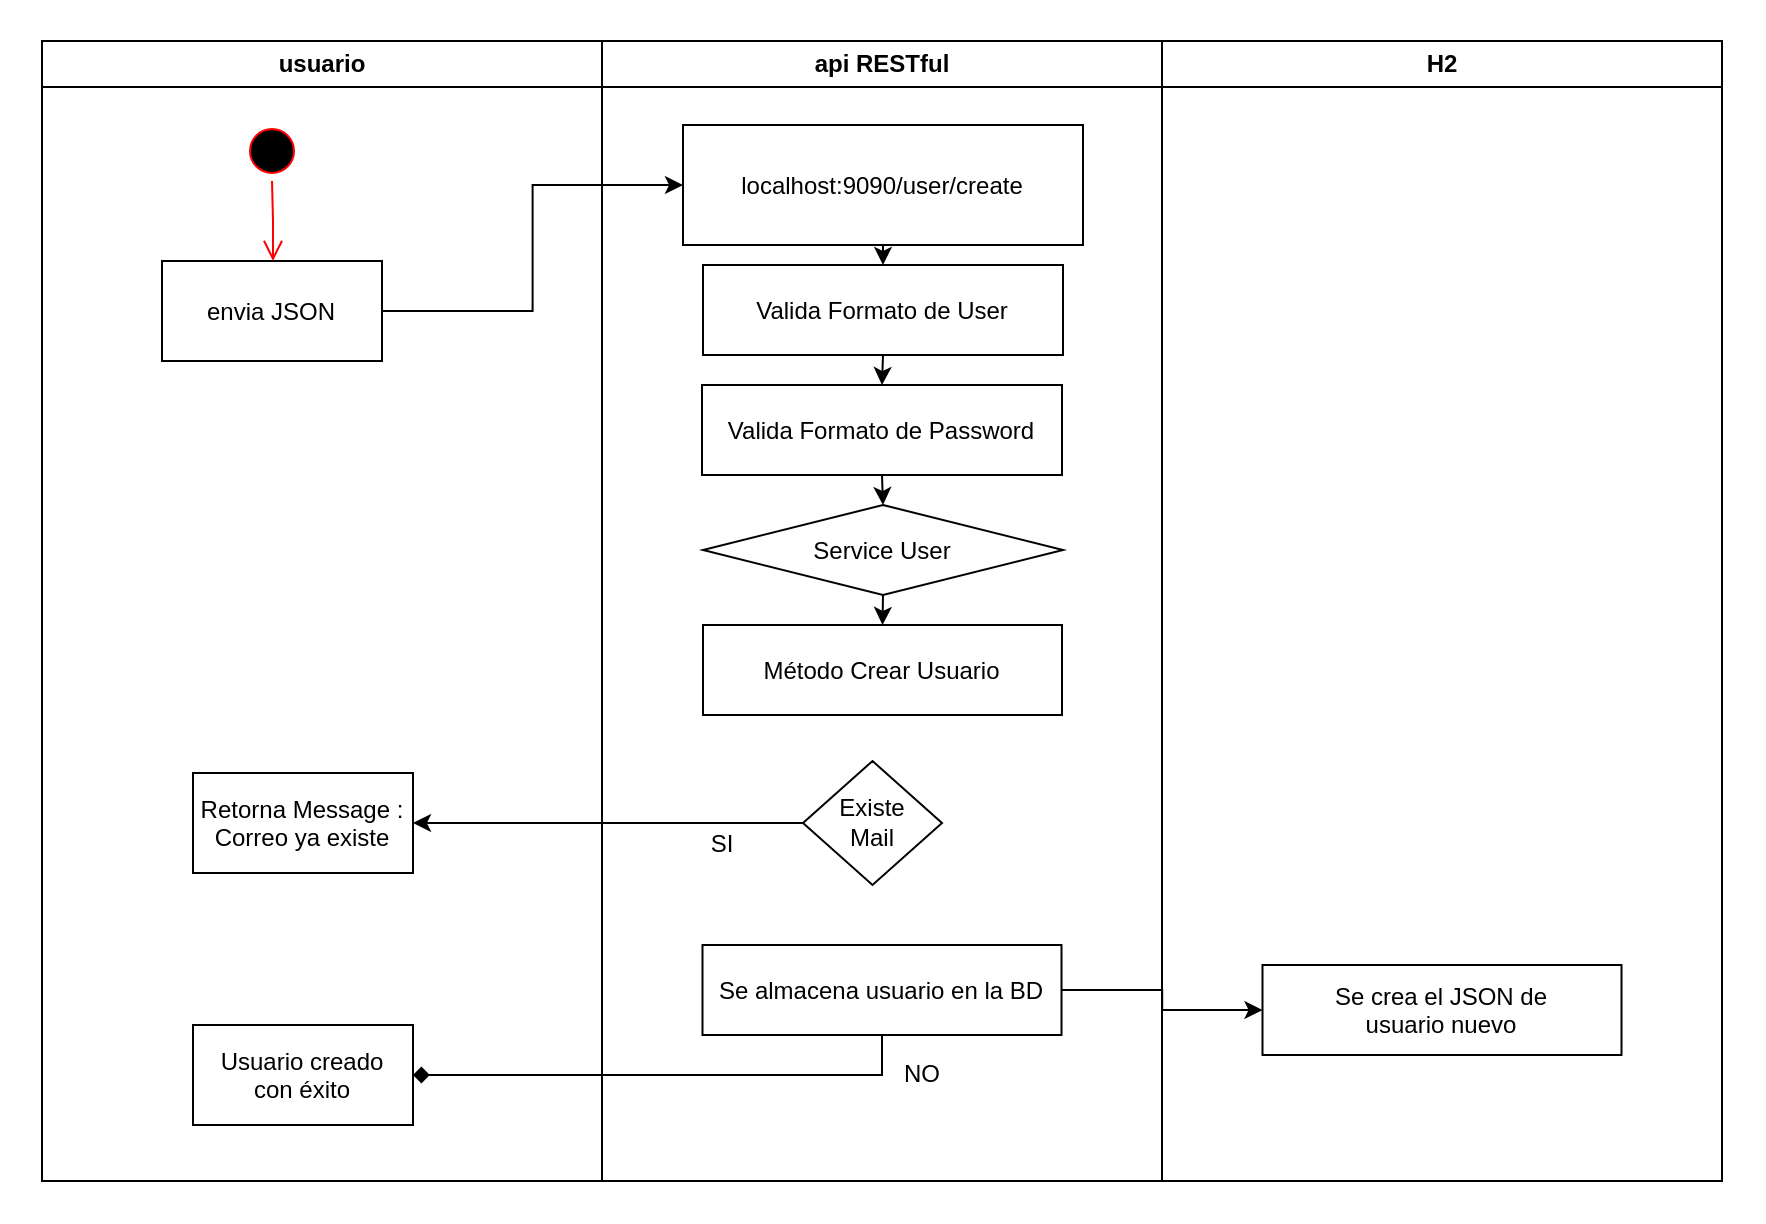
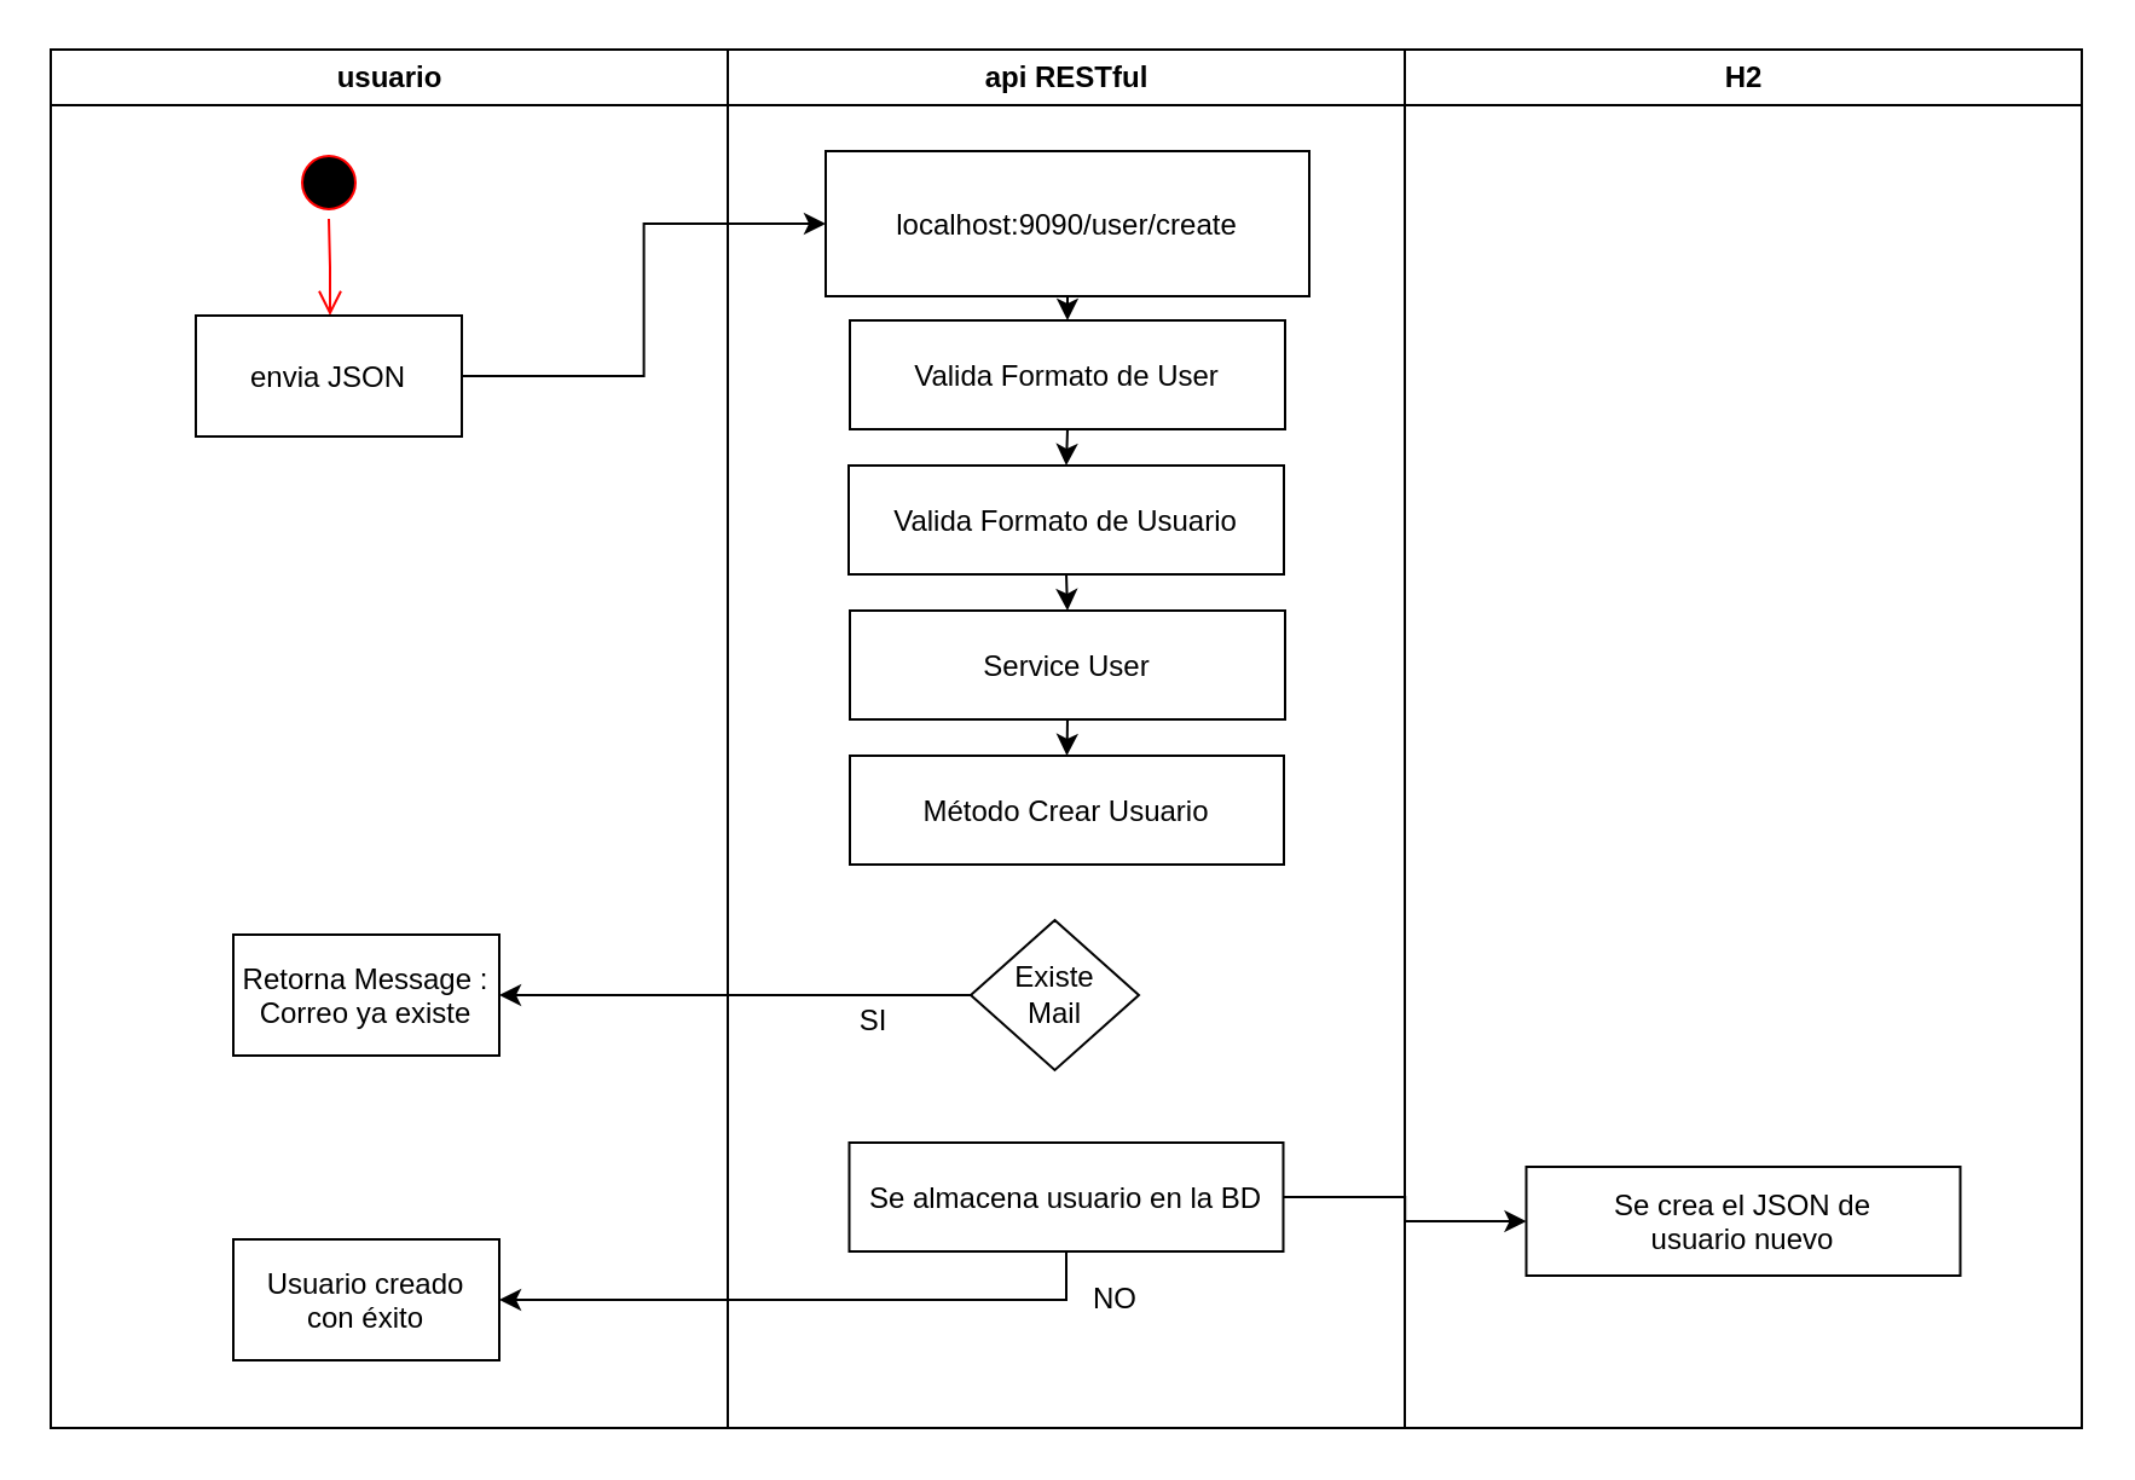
  <mxCell id="0" />
  <mxCell id="1" parent="0" />
  <mxCell id="2" value="usuario" style="swimlane;whiteSpace=wrap" parent="1" vertex="1"><mxGeometry x="20.5" y="20" width="280" height="570" as="geometry" /></mxCell>
  <mxCell id="3" value="" style="ellipse;shape=startState;fillColor=#000000;strokeColor=#ff0000;" parent="2" vertex="1"><mxGeometry x="100" y="40" width="30" height="30" as="geometry" /></mxCell>
  <mxCell id="4" value="" style="edgeStyle=elbowEdgeStyle;elbow=horizontal;verticalAlign=bottom;endArrow=open;endSize=8;strokeColor=#FF0000;endFill=1;rounded=0" parent="2" source="3" target="5" edge="1"><mxGeometry x="100" y="40" as="geometry"><mxPoint x="115" y="110" as="targetPoint" /></mxGeometry></mxCell>
  <mxCell id="5" value="envia JSON" style="" parent="2" vertex="1"><mxGeometry x="60" y="110" width="110" height="50" as="geometry" /></mxCell>
  <mxCell id="6" value="Retorna Message :&#10;Correo ya existe" style="" parent="2" vertex="1"><mxGeometry x="75.5" y="366" width="110" height="50" as="geometry" /></mxCell>
  <mxCell id="7" value="Usuario creado &#10;con éxito" style="" parent="2" vertex="1"><mxGeometry x="75.5" y="492" width="110" height="50" as="geometry" /></mxCell>
  <mxCell id="8" value="api RESTful" style="swimlane;whiteSpace=wrap" parent="1" vertex="1"><mxGeometry x="300.5" y="20" width="280" height="570" as="geometry" /></mxCell>
  <mxCell id="9" style="edgeStyle=orthogonalEdgeStyle;rounded=0;orthogonalLoop=1;jettySize=auto;html=1;exitX=0.5;exitY=1;exitDx=0;exitDy=0;entryX=0.5;entryY=0;entryDx=0;entryDy=0;" parent="8" source="10" target="12" edge="1"><mxGeometry relative="1" as="geometry" /></mxCell>
  <mxCell id="10" value="localhost:9090/user/create" style="" parent="8" vertex="1"><mxGeometry x="40.5" y="42" width="200" height="60" as="geometry" /></mxCell>
  <mxCell id="11" style="edgeStyle=orthogonalEdgeStyle;rounded=0;orthogonalLoop=1;jettySize=auto;html=1;exitX=0.5;exitY=1;exitDx=0;exitDy=0;entryX=0.5;entryY=0;entryDx=0;entryDy=0;" parent="8" source="12" target="14" edge="1"><mxGeometry relative="1" as="geometry" /></mxCell>
  <mxCell id="12" value="Valida Formato de User" style="" parent="8" vertex="1"><mxGeometry x="50.5" y="112" width="180" height="45" as="geometry" /></mxCell>
  <mxCell id="13" style="edgeStyle=orthogonalEdgeStyle;rounded=0;orthogonalLoop=1;jettySize=auto;html=1;exitX=0.5;exitY=1;exitDx=0;exitDy=0;entryX=0.5;entryY=0;entryDx=0;entryDy=0;" parent="8" source="14" target="16" edge="1"><mxGeometry relative="1" as="geometry" /></mxCell>
- <mxCell id="14" value="Valida Formato de Password" style="" parent="8" vertex="1"><mxGeometry x="50" y="172" width="180" height="45" as="geometry" /></mxCell>
+ <mxCell id="14" value="Valida Formato de Usuario" style="" parent="8" vertex="1"><mxGeometry x="50" y="172" width="180" height="45" as="geometry" /></mxCell>
  <mxCell id="15" style="edgeStyle=orthogonalEdgeStyle;rounded=0;orthogonalLoop=1;jettySize=auto;html=1;exitX=0.5;exitY=1;exitDx=0;exitDy=0;entryX=0.5;entryY=0;entryDx=0;entryDy=0;" parent="8" source="16" target="17" edge="1"><mxGeometry relative="1" as="geometry" /></mxCell>
- <mxCell id="16" value="Service User" style="rhombus;" parent="8" vertex="1"><mxGeometry x="50.5" y="232" width="180" height="45" as="geometry" /></mxCell>
+ <mxCell id="16" value="Service User" style="" parent="8" vertex="1"><mxGeometry x="50.5" y="232" width="180" height="45" as="geometry" /></mxCell>
  <mxCell id="17" value="Método Crear Usuario" style="" parent="8" vertex="1"><mxGeometry x="50.5" y="292" width="179.5" height="45" as="geometry" /></mxCell>
  <mxCell id="18" value="Existe&lt;br&gt;Mail" style="rhombus;whiteSpace=wrap;html=1;" parent="8" vertex="1"><mxGeometry x="100.5" y="360" width="69.5" height="62" as="geometry" /></mxCell>
  <mxCell id="19" value="SI" style="text;html=1;strokeColor=none;fillColor=none;align=center;verticalAlign=middle;whiteSpace=wrap;rounded=0;" parent="8" vertex="1"><mxGeometry x="40.5" y="392" width="40" height="20" as="geometry" /></mxCell>
  <mxCell id="20" value="NO" style="text;html=1;strokeColor=none;fillColor=none;align=center;verticalAlign=middle;whiteSpace=wrap;rounded=0;" parent="8" vertex="1"><mxGeometry x="140.5" y="507" width="40" height="20" as="geometry" /></mxCell>
  <mxCell id="21" value="Se almacena usuario en la BD" style="" parent="8" vertex="1"><mxGeometry x="50.25" y="452" width="179.5" height="45" as="geometry" /></mxCell>
  <mxCell id="22" value="H2" style="swimlane;whiteSpace=wrap;startSize=23;" parent="1" vertex="1"><mxGeometry x="580.5" y="20" width="280" height="570" as="geometry" /></mxCell>
  <mxCell id="23" value="Se crea el JSON de &#10;usuario nuevo" style="" parent="22" vertex="1"><mxGeometry x="50.25" y="462" width="179.5" height="45" as="geometry" /></mxCell>
  <mxCell id="24" style="edgeStyle=orthogonalEdgeStyle;rounded=0;orthogonalLoop=1;jettySize=auto;html=1;exitX=1;exitY=0.5;exitDx=0;exitDy=0;entryX=0;entryY=0.5;entryDx=0;entryDy=0;" parent="1" source="5" target="10" edge="1"><mxGeometry relative="1" as="geometry" /></mxCell>
  <mxCell id="25" style="edgeStyle=orthogonalEdgeStyle;rounded=0;orthogonalLoop=1;jettySize=auto;html=1;exitX=0;exitY=0.5;exitDx=0;exitDy=0;entryX=1;entryY=0.5;entryDx=0;entryDy=0;" parent="1" source="18" target="6" edge="1"><mxGeometry relative="1" as="geometry" /></mxCell>
  <mxCell id="26" style="edgeStyle=orthogonalEdgeStyle;rounded=0;orthogonalLoop=1;jettySize=auto;html=1;exitX=1;exitY=0.5;exitDx=0;exitDy=0;entryX=0;entryY=0.5;entryDx=0;entryDy=0;" parent="1" source="21" target="23" edge="1"><mxGeometry relative="1" as="geometry" /></mxCell>
- <mxCell id="27" style="edgeStyle=orthogonalEdgeStyle;rounded=0;orthogonalLoop=1;jettySize=auto;html=1;exitX=0.5;exitY=1;exitDx=0;exitDy=0;entryX=1;entryY=0.5;entryDx=0;entryDy=0;endArrow=diamond;" parent="1" source="21" target="7" edge="1"><mxGeometry relative="1" as="geometry" /></mxCell>
+ <mxCell id="27" style="edgeStyle=orthogonalEdgeStyle;rounded=0;orthogonalLoop=1;jettySize=auto;html=1;exitX=0.5;exitY=1;exitDx=0;exitDy=0;entryX=1;entryY=0.5;entryDx=0;entryDy=0;" parent="1" source="21" target="7" edge="1"><mxGeometry relative="1" as="geometry" /></mxCell>
